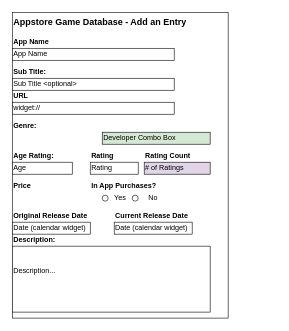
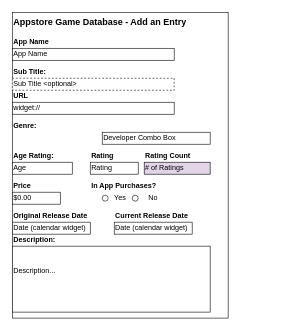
  <mxCell id="0" />
  <mxCell id="1" parent="0" />
  <mxCell id="2" value="" style="rounded=0;whiteSpace=wrap;html=1;" vertex="1" parent="1"><mxGeometry x="20" y="20" width="360" height="510" as="geometry" /></mxCell>
  <mxCell id="3" value="&lt;font style=&quot;font-size: 15px&quot;&gt;&lt;b&gt;Appstore Game Database - Add an Entry&lt;/b&gt;&lt;/font&gt;" style="text;html=1;strokeColor=none;fillColor=none;align=left;verticalAlign=middle;whiteSpace=wrap;rounded=0;" vertex="1" parent="1"><mxGeometry x="20" y="20" width="440" height="30" as="geometry" /></mxCell>
  <mxCell id="4" value="&lt;b&gt;App Name&lt;/b&gt;" style="text;html=1;strokeColor=none;fillColor=none;align=left;verticalAlign=middle;whiteSpace=wrap;rounded=0;" vertex="1" parent="1"><mxGeometry x="20" y="60" width="130" height="20" as="geometry" /></mxCell>
  <mxCell id="5" value="&lt;b&gt;Sub Title:&lt;/b&gt;" style="text;html=1;strokeColor=none;fillColor=none;align=left;verticalAlign=middle;whiteSpace=wrap;rounded=0;" vertex="1" parent="1"><mxGeometry x="20" y="110" width="130" height="20" as="geometry" /></mxCell>
  <mxCell id="6" value="&lt;b&gt;URL&lt;/b&gt;" style="text;html=1;strokeColor=none;fillColor=none;align=left;verticalAlign=middle;whiteSpace=wrap;rounded=0;" vertex="1" parent="1"><mxGeometry x="20" y="150" width="130" height="20" as="geometry" /></mxCell>
  <mxCell id="7" value="&lt;b&gt;Genre:&lt;/b&gt;" style="text;html=1;strokeColor=none;fillColor=none;align=left;verticalAlign=middle;whiteSpace=wrap;rounded=0;" vertex="1" parent="1"><mxGeometry x="20" y="200" width="130" height="20" as="geometry" /></mxCell>
  <mxCell id="8" value="&lt;b&gt;Age Rating:&lt;/b&gt;" style="text;html=1;strokeColor=none;fillColor=none;align=left;verticalAlign=middle;whiteSpace=wrap;rounded=0;" vertex="1" parent="1"><mxGeometry x="20" y="250" width="130" height="20" as="geometry" /></mxCell>
  <mxCell id="9" value="&lt;b&gt;Rating&lt;/b&gt;" style="text;html=1;strokeColor=none;fillColor=none;align=left;verticalAlign=middle;whiteSpace=wrap;rounded=0;" vertex="1" parent="1"><mxGeometry x="150" y="250" width="130" height="20" as="geometry" /></mxCell>
  <mxCell id="10" value="&lt;b&gt;Rating Count&lt;/b&gt;" style="text;html=1;strokeColor=none;fillColor=none;align=left;verticalAlign=middle;whiteSpace=wrap;rounded=0;" vertex="1" parent="1"><mxGeometry x="240" y="250" width="130" height="20" as="geometry" /></mxCell>
  <mxCell id="11" value="&lt;b&gt;Price&lt;/b&gt;" style="text;html=1;strokeColor=none;fillColor=none;align=left;verticalAlign=middle;whiteSpace=wrap;rounded=0;" vertex="1" parent="1"><mxGeometry x="20" y="300" width="130" height="20" as="geometry" /></mxCell>
  <mxCell id="12" value="&lt;b&gt;In App Purchases?&lt;/b&gt;" style="text;html=1;strokeColor=none;fillColor=none;align=left;verticalAlign=middle;whiteSpace=wrap;rounded=0;" vertex="1" parent="1"><mxGeometry x="150" y="300" width="130" height="20" as="geometry" /></mxCell>
  <mxCell id="13" value="&lt;b&gt;Original Release Date&lt;/b&gt;" style="text;html=1;strokeColor=none;fillColor=none;align=left;verticalAlign=middle;whiteSpace=wrap;rounded=0;" vertex="1" parent="1"><mxGeometry x="20" y="350" width="130" height="20" as="geometry" /></mxCell>
  <mxCell id="14" value="&lt;b&gt;Current Release Date&lt;/b&gt;" style="text;html=1;strokeColor=none;fillColor=none;align=left;verticalAlign=middle;whiteSpace=wrap;rounded=0;" vertex="1" parent="1"><mxGeometry x="190" y="350" width="130" height="20" as="geometry" /></mxCell>
  <mxCell id="15" value="&lt;b&gt;Description:&lt;/b&gt;" style="text;html=1;strokeColor=none;fillColor=none;align=left;verticalAlign=middle;whiteSpace=wrap;rounded=0;" vertex="1" parent="1"><mxGeometry x="20" y="390" width="130" height="20" as="geometry" /></mxCell>
  <mxCell id="16" value="App Name" style="rounded=0;whiteSpace=wrap;html=1;align=left;" vertex="1" parent="1"><mxGeometry x="20" y="80" width="270" height="20" as="geometry" /></mxCell>
- <mxCell id="17" value="Sub Title &amp;lt;optional&amp;gt;" style="rounded=0;whiteSpace=wrap;html=1;align=left;" vertex="1" parent="1"><mxGeometry x="20" y="130" width="270" height="20" as="geometry" /></mxCell>
+ <mxCell id="17" value="Sub Title &amp;lt;optional&amp;gt;" style="rounded=0;whiteSpace=wrap;html=1;align=left;dashed=1;" vertex="1" parent="1"><mxGeometry x="20" y="130" width="270" height="20" as="geometry" /></mxCell>
  <mxCell id="18" value="widget://" style="rounded=0;whiteSpace=wrap;html=1;align=left;" vertex="1" parent="1"><mxGeometry x="20" y="170" width="270" height="20" as="geometry" /></mxCell>
- <mxCell id="19" value="Developer Combo Box" style="rounded=0;whiteSpace=wrap;html=1;align=left;fillColor=#d5e8d4;" vertex="1" parent="1"><mxGeometry x="170" y="220" width="180" height="20" as="geometry" /></mxCell>
+ <mxCell id="19" value="Developer Combo Box" style="rounded=0;whiteSpace=wrap;html=1;align=left;" vertex="1" parent="1"><mxGeometry x="170" y="220" width="180" height="20" as="geometry" /></mxCell>
  <mxCell id="20" value="Age" style="rounded=0;whiteSpace=wrap;html=1;align=left;" vertex="1" parent="1"><mxGeometry x="20" y="270" width="100" height="20" as="geometry" /></mxCell>
  <mxCell id="21" value="Rating" style="rounded=0;whiteSpace=wrap;html=1;align=left;" vertex="1" parent="1"><mxGeometry x="150" y="270" width="80" height="20" as="geometry" /></mxCell>
  <mxCell id="22" value="# of Ratings" style="rounded=0;whiteSpace=wrap;html=1;align=left;fillColor=#e1d5e7;" vertex="1" parent="1"><mxGeometry x="240" y="270" width="110" height="20" as="geometry" /></mxCell>
+ <mxCell id="23" value="$0.00" style="rounded=0;whiteSpace=wrap;html=1;align=left;" vertex="1" parent="1"><mxGeometry x="20" y="320" width="80" height="20" as="geometry" /></mxCell>
  <mxCell id="24" value="Date (calendar widget)" style="rounded=0;whiteSpace=wrap;html=1;align=left;" vertex="1" parent="1"><mxGeometry x="20" y="370" width="130" height="20" as="geometry" /></mxCell>
  <mxCell id="25" value="Date (calendar widget)" style="rounded=0;whiteSpace=wrap;html=1;align=left;" vertex="1" parent="1"><mxGeometry x="190" y="370" width="130" height="20" as="geometry" /></mxCell>
  <mxCell id="26" value="" style="ellipse;whiteSpace=wrap;html=1;aspect=fixed;" vertex="1" parent="1"><mxGeometry x="170" y="325" width="10" height="10" as="geometry" /></mxCell>
  <mxCell id="27" value="" style="ellipse;whiteSpace=wrap;html=1;aspect=fixed;" vertex="1" parent="1"><mxGeometry x="220" y="325" width="10" height="10" as="geometry" /></mxCell>
  <mxCell id="28" value="Yes" style="text;html=1;strokeColor=none;fillColor=none;align=center;verticalAlign=middle;whiteSpace=wrap;rounded=0;" vertex="1" parent="1"><mxGeometry x="180" y="320" width="40" height="20" as="geometry" /></mxCell>
  <mxCell id="29" value="No" style="text;html=1;strokeColor=none;fillColor=none;align=center;verticalAlign=middle;whiteSpace=wrap;rounded=0;" vertex="1" parent="1"><mxGeometry x="235" y="320" width="40" height="20" as="geometry" /></mxCell>
  <mxCell id="30" value="Description...&lt;br&gt;&lt;br&gt;&lt;br&gt;" style="rounded=0;whiteSpace=wrap;html=1;align=left;" vertex="1" parent="1"><mxGeometry x="20" y="410" width="330" height="110" as="geometry" /></mxCell>
